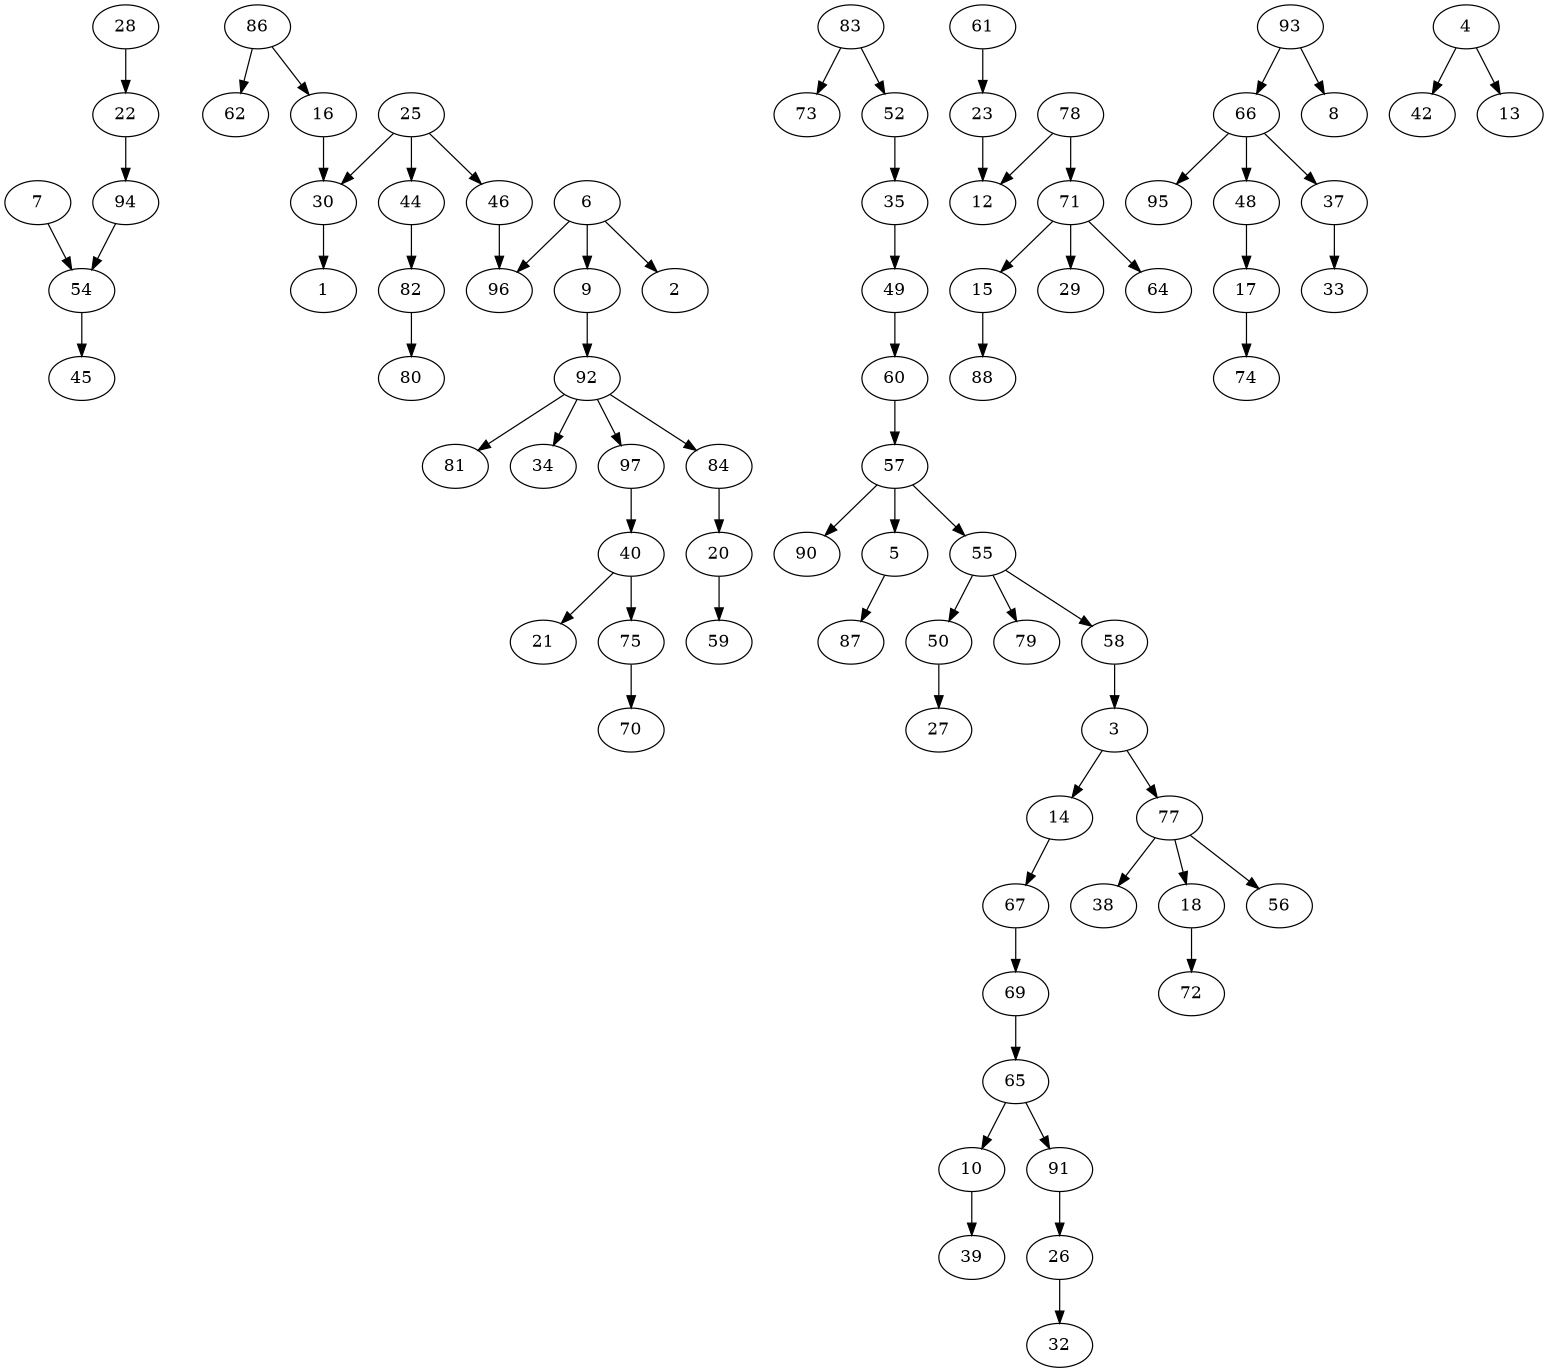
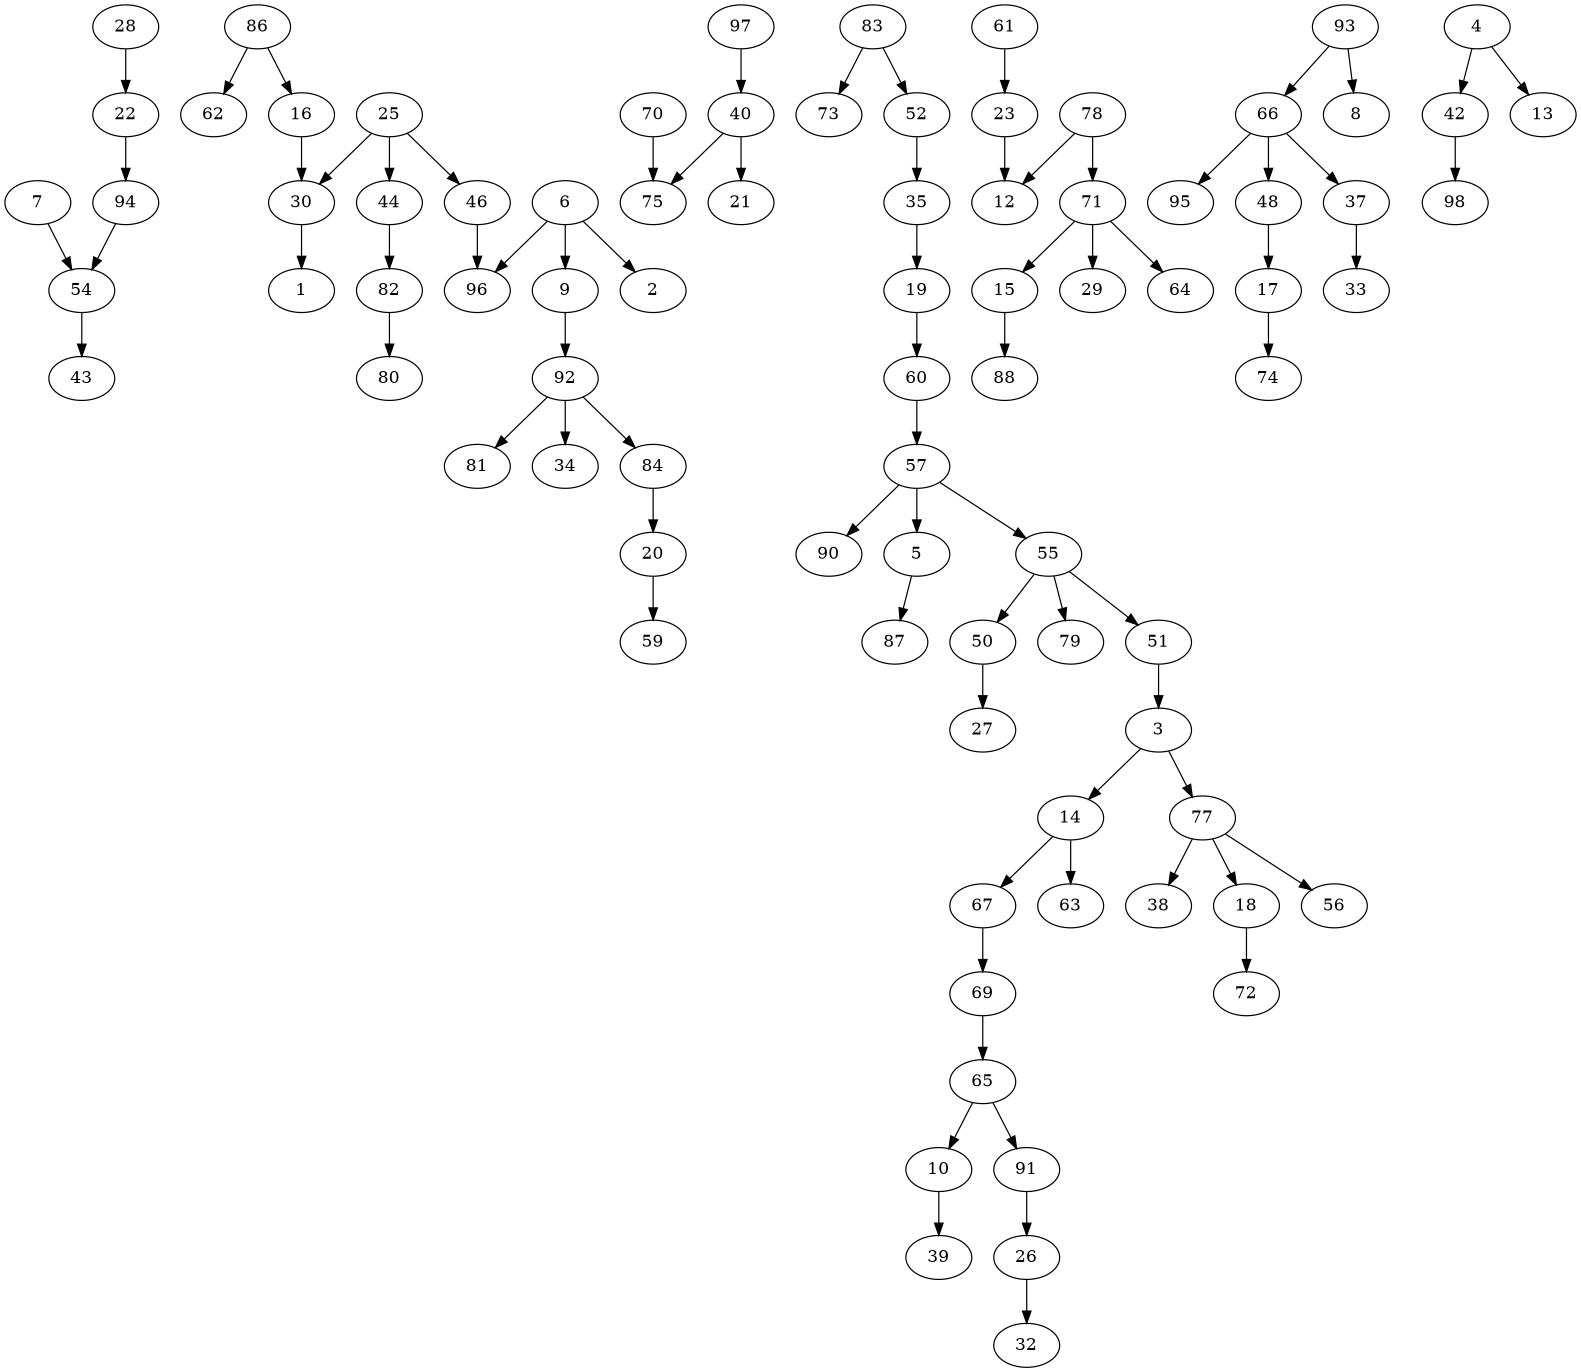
  digraph {
    7
    54
    28
    22
    94
-   43 [label=45]
+   43
    86
    16
    62
    30
    1
    25
    46
    44
    96
    82
    6
    2
    9
    92
    81
    34
    97
    84
    40
    20
    83
    73
    52
    35
-   49
+   49 [label=19]
    60
    57
    90
    5
    55
    87
    50
    79
-   51 [label=58]
+   51
    61
    23
    12
    78
    71
    15
    n47 [label=29]
    64
    88
    27
    3
    14
    77
    67
+   63
    38
    18
    56
    69
    65
    n61 [label=10]
    91
    39
    26
    32
    72
    75
    21
    70
    n70 [label=59]
    93
    66
    8
    95
    48
    37
    17
    33
    74
    4
    42
    13
+   98
    80
    7 -> 54
    54 -> 43
    28 -> 22
    22 -> 94
    94 -> 54
    86 -> 16
    86 -> 62
    16 -> 30
    30 -> 1
    25 -> 30
    25 -> 46
    25 -> 44
    46 -> 96
    44 -> 82
    82 -> 80
    6 -> 96
    6 -> 2
    6 -> 9
    9 -> 92
    92 -> 81
    92 -> 34
-   92 -> 97
    92 -> 84
    97 -> 40
    84 -> 20
    40 -> 75
    40 -> 21
    20 -> n70
    83 -> 73
    83 -> 52
    52 -> 35
    35 -> 49
    49 -> 60
    60 -> 57
    57 -> 90
    57 -> 5
    57 -> 55
    5 -> 87
    55 -> 50
    55 -> 79
    55 -> 51
    50 -> 27
    51 -> 3
    61 -> 23
    23 -> 12
    78 -> 12
    78 -> 71
    71 -> 15
    71 -> n47
    71 -> 64
    15 -> 88
    3 -> 14
    3 -> 77
    14 -> 67
+   14 -> 63
    77 -> 38
    77 -> 18
    77 -> 56
    67 -> 69
    18 -> 72
    69 -> 65
    65 -> n61
    65 -> 91
    n61 -> 39
    91 -> 26
    26 -> 32
-   75 -> 70
+   70 -> 75
    93 -> 66
    93 -> 8
    66 -> 95
    66 -> 48
    66 -> 37
    48 -> 17
    37 -> 33
    17 -> 74
    4 -> 42
    4 -> 13
+   42 -> 98
  }
